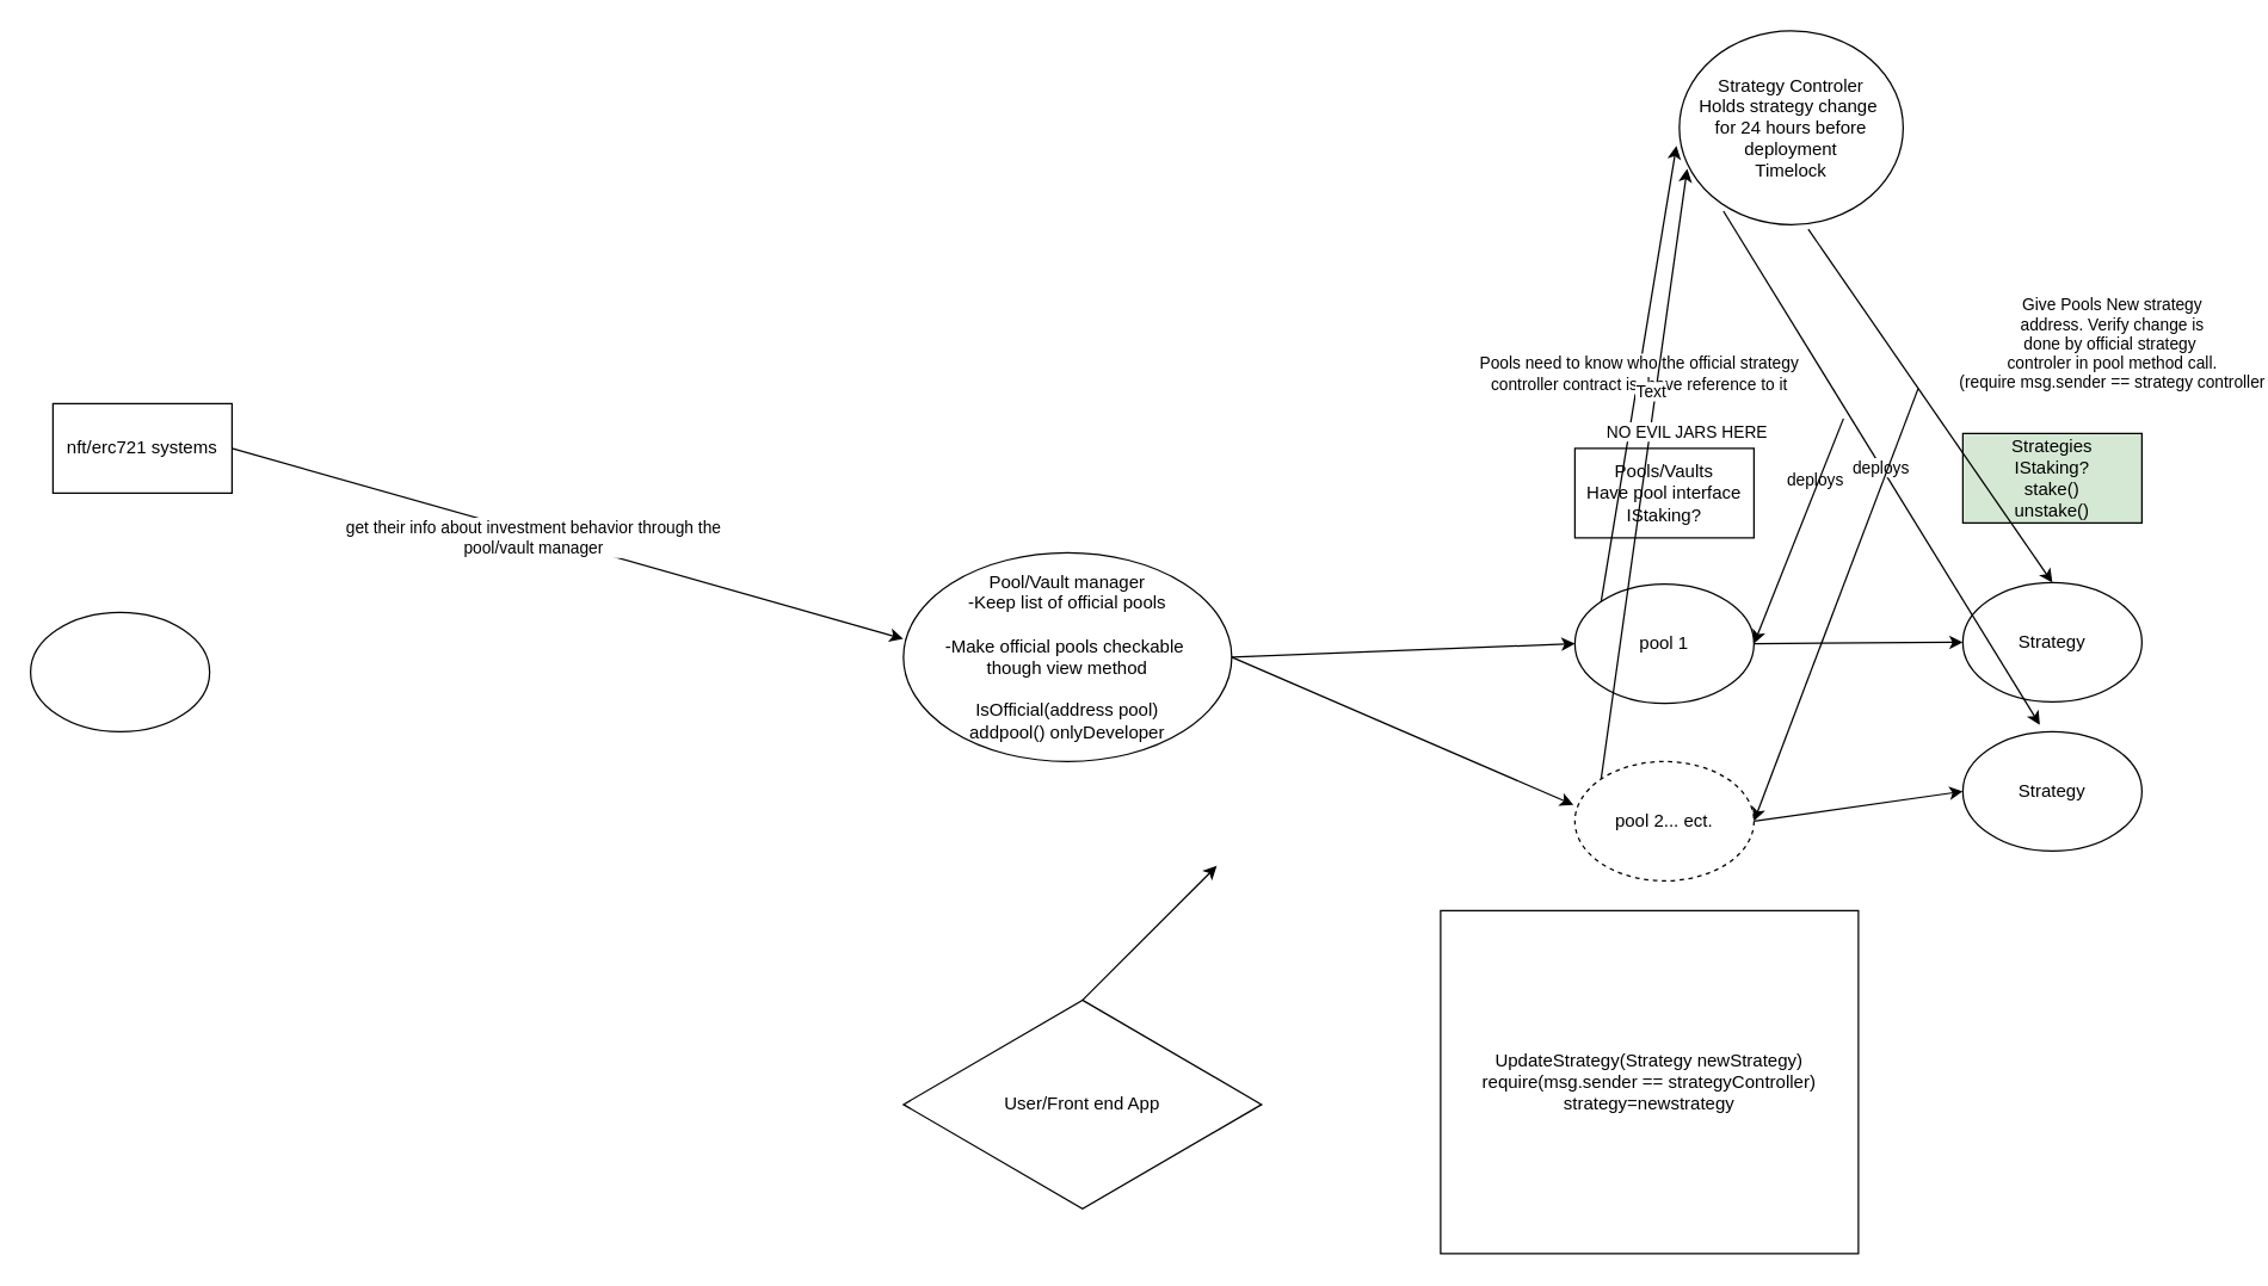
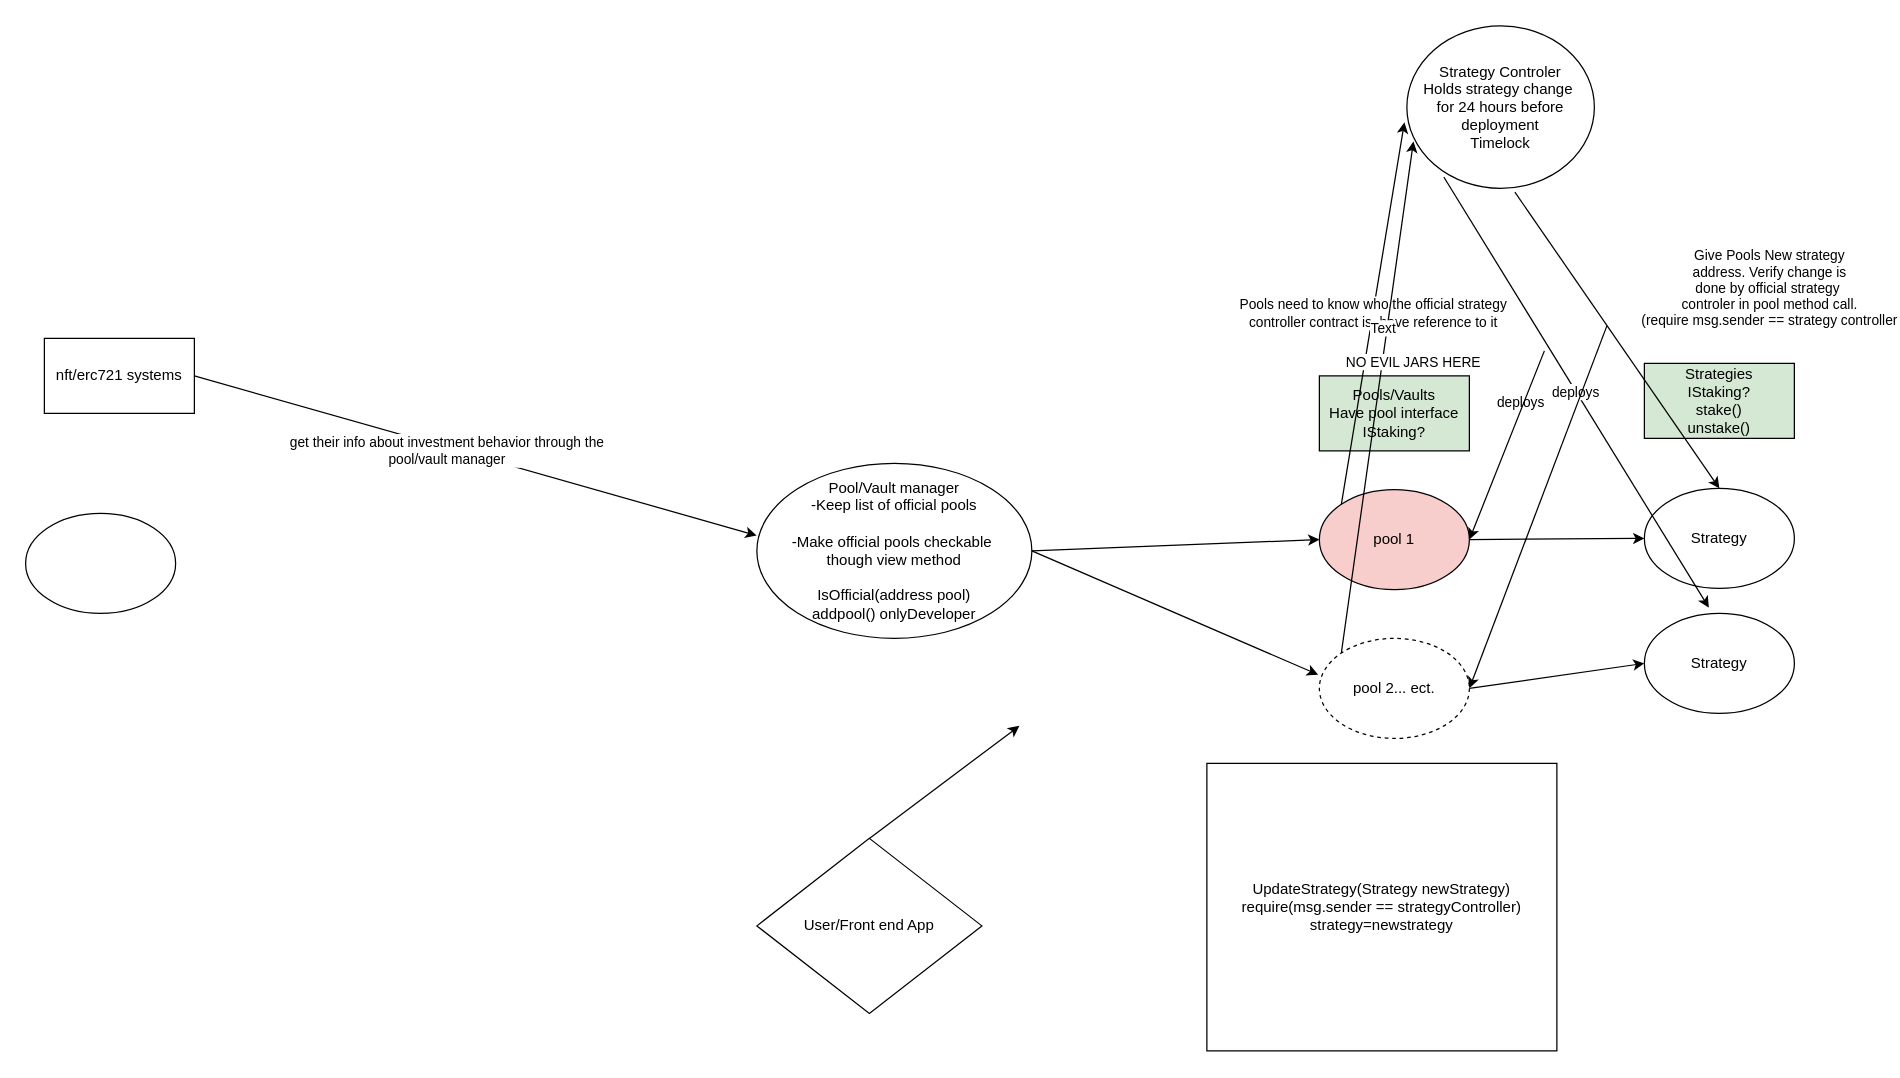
  <mxCell id="0" />
  <mxCell id="1" parent="0" />
  <mxCell id="2" style="edgeStyle=orthogonalEdgeStyle;rounded=0;orthogonalLoop=1;jettySize=auto;html=1;exitX=0.5;exitY=1;exitDx=0;exitDy=0;" edge="1" parent="1" source="3"><mxGeometry relative="1" as="geometry"><mxPoint x="714.882" y="510.059" as="targetPoint" /></mxGeometry></mxCell>
  <mxCell id="3" value="Pool/Vault manager&lt;br&gt;-Keep list of official pools&lt;br&gt;&lt;br&gt;-Make official pools checkable&amp;nbsp;&lt;br&gt;though view method&lt;br&gt;&lt;br&gt;IsOfficial(address pool)&lt;br&gt;addpool() onlyDeveloper" style="ellipse;whiteSpace=wrap;html=1;" vertex="1" parent="1"><mxGeometry x="605" y="370" width="220" height="140" as="geometry" /></mxCell>
  <mxCell id="4" value="&lt;span&gt;Strategies&lt;br&gt;IStaking?&lt;/span&gt;&lt;br&gt;&lt;span&gt;stake()&lt;/span&gt;&lt;br&gt;&lt;span&gt;unstake()&lt;/span&gt;" style="rounded=0;whiteSpace=wrap;html=1;fillColor=#d5e8d4;" vertex="1" parent="1"><mxGeometry x="1315" y="290" width="120" height="60" as="geometry" /></mxCell>
- <mxCell id="5" value="pool 1" style="ellipse;whiteSpace=wrap;html=1;" vertex="1" parent="1"><mxGeometry x="1055" y="391" width="120" height="80" as="geometry" /></mxCell>
+ <mxCell id="5" value="pool 1" style="ellipse;whiteSpace=wrap;html=1;fillColor=#f8cecc;" vertex="1" parent="1"><mxGeometry x="1055" y="391" width="120" height="80" as="geometry" /></mxCell>
  <mxCell id="6" value="pool 2... ect." style="ellipse;whiteSpace=wrap;html=1;dashed=1;" vertex="1" parent="1"><mxGeometry x="1055" y="510" width="120" height="80" as="geometry" /></mxCell>
  <mxCell id="7" value="" style="endArrow=classic;html=1;entryX=0;entryY=0.5;entryDx=0;entryDy=0;" edge="1" parent="1" target="5"><mxGeometry width="50" height="50" relative="1" as="geometry"><mxPoint x="825" y="440" as="sourcePoint" /><mxPoint x="875" y="390" as="targetPoint" /></mxGeometry></mxCell>
  <mxCell id="8" value="" style="endArrow=classic;html=1;entryX=-0.008;entryY=0.363;entryDx=0;entryDy=0;entryPerimeter=0;" edge="1" parent="1" target="6"><mxGeometry width="50" height="50" relative="1" as="geometry"><mxPoint x="825" y="440" as="sourcePoint" /><mxPoint x="895" y="440" as="targetPoint" /></mxGeometry></mxCell>
  <mxCell id="9" value="Strategy Controler&lt;br&gt;Holds strategy change&amp;nbsp;&lt;br&gt;for 24 hours before&lt;br&gt;deployment&lt;br&gt;Timelock" style="ellipse;whiteSpace=wrap;html=1;" vertex="1" parent="1"><mxGeometry x="1125" y="20" width="150" height="130" as="geometry" /></mxCell>
- <mxCell id="10" value="Pools/Vaults&lt;br&gt;Have pool interface&lt;br&gt;IStaking?" style="rounded=0;whiteSpace=wrap;html=1;" vertex="1" parent="1"><mxGeometry x="1055" y="300" width="120" height="60" as="geometry" /></mxCell>
+ <mxCell id="10" value="Pools/Vaults&lt;br&gt;Have pool interface&lt;br&gt;IStaking?" style="rounded=0;whiteSpace=wrap;html=1;fillColor=#d5e8d4;" vertex="1" parent="1"><mxGeometry x="1055" y="300" width="120" height="60" as="geometry" /></mxCell>
  <mxCell id="11" value="Strategy" style="ellipse;whiteSpace=wrap;html=1;" vertex="1" parent="1"><mxGeometry x="1315" y="390" width="120" height="80" as="geometry" /></mxCell>
  <mxCell id="12" value="Strategy" style="ellipse;whiteSpace=wrap;html=1;" vertex="1" parent="1"><mxGeometry x="1315" y="490" width="120" height="80" as="geometry" /></mxCell>
  <mxCell id="13" value="" style="endArrow=classic;html=1;entryX=0.5;entryY=0;entryDx=0;entryDy=0;exitX=0.576;exitY=1.023;exitDx=0;exitDy=0;exitPerimeter=0;" edge="1" parent="1" source="9" target="11"><mxGeometry width="50" height="50" relative="1" as="geometry"><mxPoint x="1579.42" y="349.924" as="sourcePoint" /><mxPoint x="1435.88" y="414.8" as="targetPoint" /></mxGeometry></mxCell>
  <mxCell id="14" value="deploys" style="edgeLabel;html=1;align=center;verticalAlign=middle;resizable=0;points=[];" vertex="1" connectable="0" parent="13"><mxGeometry x="-0.27" y="-1" relative="1" as="geometry"><mxPoint x="-55.06" y="80.27" as="offset" /></mxGeometry></mxCell>
  <mxCell id="15" value="deploys" style="endArrow=classic;html=1;exitX=0.197;exitY=0.93;exitDx=0;exitDy=0;exitPerimeter=0;entryX=0.43;entryY=-0.058;entryDx=0;entryDy=0;entryPerimeter=0;" edge="1" parent="1" source="9" target="12"><mxGeometry width="50" height="50" relative="1" as="geometry"><mxPoint x="1135" y="550" as="sourcePoint" /><mxPoint x="1185" y="500" as="targetPoint" /></mxGeometry></mxCell>
  <mxCell id="16" value="" style="endArrow=classic;html=1;exitX=1;exitY=0.5;exitDx=0;exitDy=0;entryX=0;entryY=0.5;entryDx=0;entryDy=0;" edge="1" parent="1" source="5" target="11"><mxGeometry width="50" height="50" relative="1" as="geometry"><mxPoint x="1135" y="530" as="sourcePoint" /><mxPoint x="1185" y="480" as="targetPoint" /></mxGeometry></mxCell>
  <mxCell id="17" value="" style="endArrow=classic;html=1;exitX=1;exitY=0.5;exitDx=0;exitDy=0;entryX=0;entryY=0.5;entryDx=0;entryDy=0;" edge="1" parent="1" source="6" target="12"><mxGeometry width="50" height="50" relative="1" as="geometry"><mxPoint x="1135" y="530" as="sourcePoint" /><mxPoint x="1185" y="480" as="targetPoint" /></mxGeometry></mxCell>
  <mxCell id="18" value="" style="endArrow=classic;html=1;entryX=1;entryY=0.5;entryDx=0;entryDy=0;" edge="1" parent="1" target="5"><mxGeometry width="50" height="50" relative="1" as="geometry"><mxPoint x="1235" y="280" as="sourcePoint" /><mxPoint x="1185" y="250" as="targetPoint" /></mxGeometry></mxCell>
  <mxCell id="19" value="Give Pools New strategy&lt;br&gt;address. Verify change is&lt;br&gt;done by official strategy&amp;nbsp;&lt;br&gt;controler in pool method call. &lt;br&gt;(require msg.sender == strategy controller" style="endArrow=classic;html=1;entryX=1;entryY=0.5;entryDx=0;entryDy=0;" edge="1" parent="1" target="6"><mxGeometry x="-1" y="133" width="50" height="50" relative="1" as="geometry"><mxPoint x="1285" y="260" as="sourcePoint" /><mxPoint x="1185" y="250" as="targetPoint" /><mxPoint x="6" y="-77" as="offset" /></mxGeometry></mxCell>
  <mxCell id="20" value="Pools need to know who the official strategy&lt;br&gt;controller contract is, have reference to it" style="endArrow=classic;html=1;exitX=0;exitY=0;exitDx=0;exitDy=0;entryX=-0.013;entryY=0.593;entryDx=0;entryDy=0;entryPerimeter=0;" edge="1" parent="1" source="5" target="9"><mxGeometry width="50" height="50" relative="1" as="geometry"><mxPoint x="1135" y="410" as="sourcePoint" /><mxPoint x="1185" y="360" as="targetPoint" /></mxGeometry></mxCell>
  <mxCell id="21" value="NO EVIL JARS HERE" style="endArrow=classic;html=1;exitX=0;exitY=0;exitDx=0;exitDy=0;entryX=0.035;entryY=0.711;entryDx=0;entryDy=0;entryPerimeter=0;" edge="1" parent="1" source="6" target="9"><mxGeometry x="0.158" y="-25" width="50" height="50" relative="1" as="geometry"><mxPoint x="1135" y="410" as="sourcePoint" /><mxPoint x="1185" y="360" as="targetPoint" /><mxPoint x="-1" as="offset" /></mxGeometry></mxCell>
  <mxCell id="22" value="Text" style="edgeLabel;html=1;align=center;verticalAlign=middle;resizable=0;points=[];" vertex="1" connectable="0" parent="21"><mxGeometry x="0.266" y="4" relative="1" as="geometry"><mxPoint as="offset" /></mxGeometry></mxCell>
- <mxCell id="23" value="User/Front end App" style="rhombus;whiteSpace=wrap;html=1;" vertex="1" parent="1"><mxGeometry x="605" y="670" width="240" height="140" as="geometry" /></mxCell>
+ <mxCell id="23" value="User/Front end App" style="rhombus;whiteSpace=wrap;html=1;" vertex="1" parent="1"><mxGeometry x="605" y="670" width="180" height="140" as="geometry" /></mxCell>
  <mxCell id="24" value="" style="endArrow=classic;html=1;exitX=0.5;exitY=0;exitDx=0;exitDy=0;" edge="1" parent="1" source="23"><mxGeometry width="50" height="50" relative="1" as="geometry"><mxPoint x="1085" y="620" as="sourcePoint" /><mxPoint x="815" y="580" as="targetPoint" /></mxGeometry></mxCell>
  <mxCell id="25" value="UpdateStrategy(Strategy newStrategy)&lt;br&gt;require(msg.sender == strategyController)&lt;br&gt;strategy=newstrategy" style="rounded=0;whiteSpace=wrap;html=1;" vertex="1" parent="1"><mxGeometry x="965" y="610" width="280" height="230" as="geometry" /></mxCell>
  <mxCell id="26" value="" style="ellipse;whiteSpace=wrap;html=1;" vertex="1" parent="1"><mxGeometry x="20" y="410" width="120" height="80" as="geometry" /></mxCell>
  <mxCell id="27" value="nft/erc721 systems" style="rounded=0;whiteSpace=wrap;html=1;" vertex="1" parent="1"><mxGeometry x="35" y="270" width="120" height="60" as="geometry" /></mxCell>
  <mxCell id="28" value="" style="endArrow=classic;html=1;exitX=1;exitY=0.5;exitDx=0;exitDy=0;entryX=-0.001;entryY=0.412;entryDx=0;entryDy=0;entryPerimeter=0;" edge="1" parent="1" source="27" target="3"><mxGeometry width="50" height="50" relative="1" as="geometry"><mxPoint x="605" y="540" as="sourcePoint" /><mxPoint x="655" y="490" as="targetPoint" /></mxGeometry></mxCell>
  <mxCell id="29" value="get their info about investment behavior through the&lt;br&gt;pool/vault manager" style="edgeLabel;html=1;align=center;verticalAlign=middle;resizable=0;points=[];" vertex="1" connectable="0" parent="28"><mxGeometry x="-0.101" y="-2" relative="1" as="geometry"><mxPoint as="offset" /></mxGeometry></mxCell>
